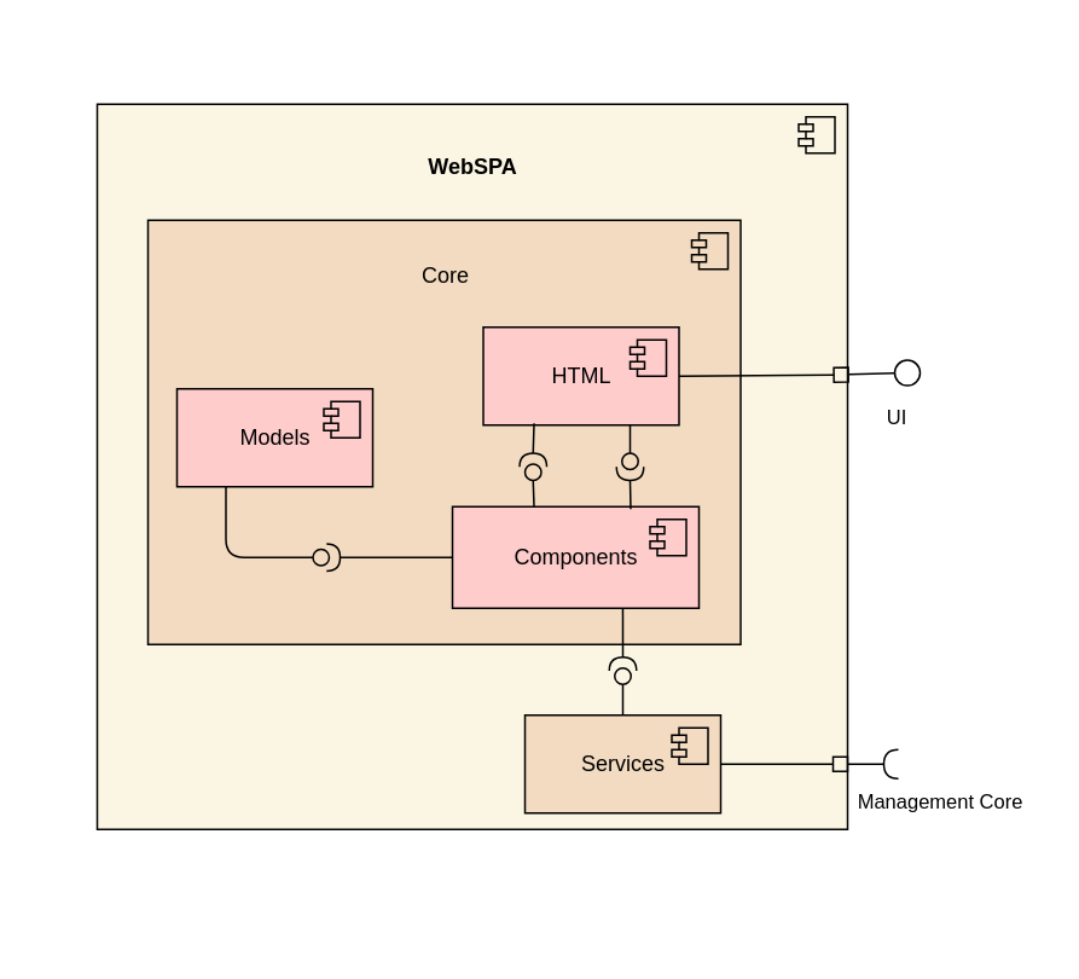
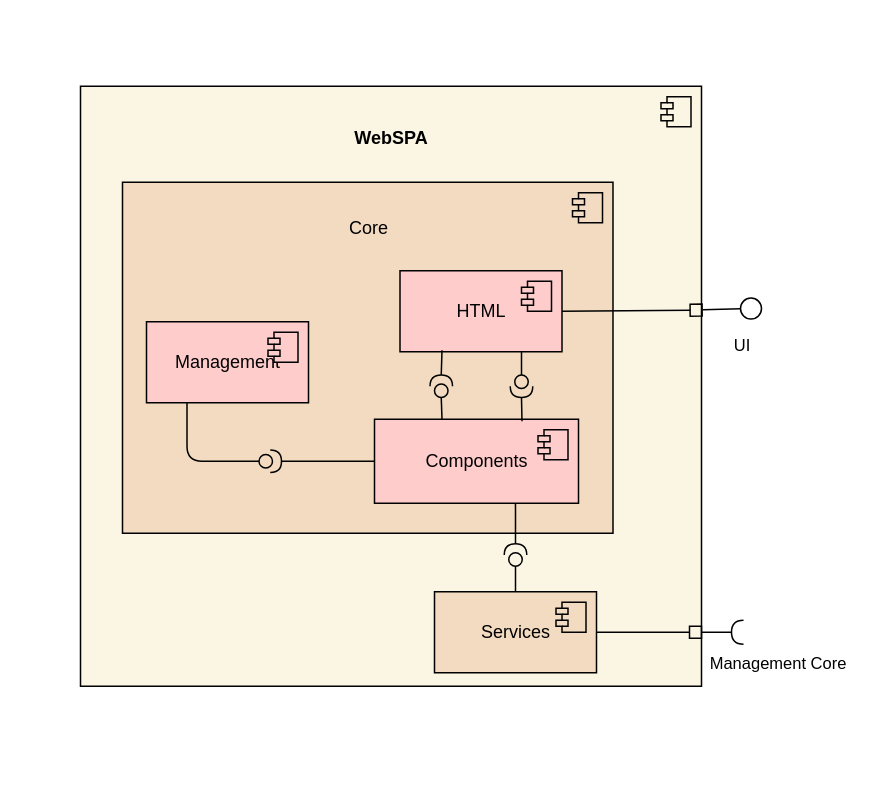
  <mxCell id="0" />
  <mxCell id="1" parent="0" />
  <mxCell id="2" value="" style="whiteSpace=wrap;html=1;strokeColor=none;fontColor=#000000;fillColor=none;" parent="1" vertex="1"><mxGeometry x="20" y="20" width="553" height="498" as="geometry" /></mxCell>
  <mxCell id="3" value="&lt;br&gt;&lt;b&gt;WebSPA&lt;br&gt;&lt;br&gt;&lt;br&gt;&lt;br&gt;&lt;br&gt;&lt;br&gt;&lt;br&gt;&lt;br&gt;&lt;br&gt;&lt;br&gt;&lt;br&gt;&lt;br&gt;&lt;br&gt;&lt;br&gt;&lt;br&gt;&lt;br&gt;&lt;br&gt;&lt;br&gt;&lt;br&gt;&lt;br&gt;&lt;br&gt;&lt;br&gt;&lt;br&gt;&lt;br&gt;&lt;br&gt;&lt;/b&gt;" style="html=1;dropTarget=0;fillColor=#fbf6e4;strokeColor=#000000;fontColor=#000000;" parent="1" vertex="1"><mxGeometry x="53" y="57" width="414" height="400" as="geometry" /></mxCell>
  <mxCell id="4" value="" style="shape=module;jettyWidth=8;jettyHeight=4;fillColor=#fbf6e4;strokeColor=#000000;" parent="3" vertex="1"><mxGeometry x="1" width="20" height="20" relative="1" as="geometry"><mxPoint x="-27" y="7" as="offset" /></mxGeometry></mxCell>
  <mxCell id="5" style="edgeStyle=none;html=1;strokeColor=#000000;fontColor=#000000;endArrow=circle;endFill=0;" parent="1" edge="1"><mxGeometry relative="1" as="geometry"><mxPoint x="508" y="205" as="targetPoint" /><mxPoint x="468" y="206" as="sourcePoint" /></mxGeometry></mxCell>
  <mxCell id="6" value="UI" style="edgeLabel;html=1;align=center;verticalAlign=middle;resizable=0;points=[];fontColor=#000000;labelBackgroundColor=none;" parent="5" vertex="1" connectable="0"><mxGeometry x="0.414" y="-5" relative="1" as="geometry"><mxPoint x="-3" y="19" as="offset" /></mxGeometry></mxCell>
  <mxCell id="7" style="edgeStyle=none;html=1;strokeColor=#000000;fontColor=#000000;endArrow=halfCircle;endFill=0;exitX=1;exitY=0.5;exitDx=0;exitDy=0;" parent="1" edge="1"><mxGeometry relative="1" as="geometry"><mxPoint x="495" y="421" as="targetPoint" /><mxPoint x="467" y="421" as="sourcePoint" /></mxGeometry></mxCell>
  <mxCell id="8" value="Management Core" style="edgeLabel;html=1;align=center;verticalAlign=middle;resizable=0;points=[];fontColor=#000000;labelBackgroundColor=none;" parent="7" vertex="1" connectable="0"><mxGeometry x="0.866" y="7" relative="1" as="geometry"><mxPoint x="24" y="27" as="offset" /></mxGeometry></mxCell>
  <mxCell id="9" style="edgeStyle=none;html=1;exitX=1;exitY=0.5;exitDx=0;exitDy=0;entryX=1;entryY=0.5;entryDx=0;entryDy=0;strokeColor=#000000;endArrow=box;endFill=0;" parent="1" source="10" edge="1"><mxGeometry relative="1" as="geometry"><mxPoint x="467" y="421" as="targetPoint" /></mxGeometry></mxCell>
  <mxCell id="10" value="Services" style="html=1;dropTarget=0;fillColor=#f2dbc0;strokeColor=#000000;fontColor=#000000;" parent="1" vertex="1"><mxGeometry x="289" y="394" width="108" height="54" as="geometry" /></mxCell>
  <mxCell id="11" value="" style="shape=module;jettyWidth=8;jettyHeight=4;fillColor=#f2dbc0;strokeColor=#000000;" parent="10" vertex="1"><mxGeometry x="1" width="20" height="20" relative="1" as="geometry"><mxPoint x="-27" y="7" as="offset" /></mxGeometry></mxCell>
  <mxCell id="12" value="Core&lt;br&gt;&lt;br&gt;&lt;br&gt;&lt;br&gt;&lt;br&gt;&lt;br&gt;&lt;br&gt;&lt;br&gt;&lt;br&gt;&lt;br&gt;&lt;br&gt;&lt;br&gt;&lt;br&gt;" style="html=1;dropTarget=0;fillColor=#f2dbc0;strokeColor=#000000;fontColor=#000000;" parent="1" vertex="1"><mxGeometry x="81" y="121" width="327" height="234" as="geometry" /></mxCell>
  <mxCell id="13" value="" style="shape=module;jettyWidth=8;jettyHeight=4;fillColor=#f2dbc0;strokeColor=#000000;" parent="12" vertex="1"><mxGeometry x="1" width="20" height="20" relative="1" as="geometry"><mxPoint x="-27" y="7" as="offset" /></mxGeometry></mxCell>
  <mxCell id="14" style="edgeStyle=none;html=1;exitX=0;exitY=0.5;exitDx=0;exitDy=0;exitPerimeter=0;entryX=0.5;entryY=0;entryDx=0;entryDy=0;strokeColor=#000000;endArrow=none;endFill=0;" parent="1" source="16" target="10" edge="1"><mxGeometry relative="1" as="geometry" /></mxCell>
  <mxCell id="15" style="edgeStyle=none;html=1;entryX=0.691;entryY=0.805;entryDx=0;entryDy=0;entryPerimeter=0;endArrow=none;endFill=0;strokeColor=#000000;" parent="1" source="16" target="23" edge="1"><mxGeometry relative="1" as="geometry" /></mxCell>
  <mxCell id="16" value="" style="shape=providedRequiredInterface;html=1;verticalLabelPosition=bottom;sketch=0;fillColor=none;strokeColor=#000000;direction=north;" parent="1" vertex="1"><mxGeometry x="335.5" y="362" width="15" height="15" as="geometry" /></mxCell>
- <mxCell id="17" value="Models" style="html=1;dropTarget=0;fillColor=#FFCCCC;strokeColor=#000000;fontColor=#000000;" parent="1" vertex="1"><mxGeometry x="97" y="214" width="108" height="54" as="geometry" /></mxCell>
+ <mxCell id="17" value="Management" style="html=1;dropTarget=0;fillColor=#FFCCCC;strokeColor=#000000;fontColor=#000000;" parent="1" vertex="1"><mxGeometry x="97" y="214" width="108" height="54" as="geometry" /></mxCell>
  <mxCell id="18" value="" style="shape=module;jettyWidth=8;jettyHeight=4;fillColor=#FFCCCC;strokeColor=#000000;" parent="17" vertex="1"><mxGeometry x="1" width="20" height="20" relative="1" as="geometry"><mxPoint x="-27" y="7" as="offset" /></mxGeometry></mxCell>
  <mxCell id="19" style="edgeStyle=none;html=1;exitX=1;exitY=0.5;exitDx=0;exitDy=0;strokeColor=#000000;endArrow=box;endFill=0;entryX=1.001;entryY=0.373;entryDx=0;entryDy=0;entryPerimeter=0;" parent="1" source="20" target="3" edge="1"><mxGeometry relative="1" as="geometry"><mxPoint x="468" y="208" as="targetPoint" /></mxGeometry></mxCell>
  <mxCell id="20" value="HTML" style="html=1;dropTarget=0;fillColor=#FFCCCC;strokeColor=#000000;fontColor=#000000;" parent="1" vertex="1"><mxGeometry x="266" y="180" width="108" height="54" as="geometry" /></mxCell>
  <mxCell id="21" value="" style="shape=module;jettyWidth=8;jettyHeight=4;fillColor=#FFCCCC;strokeColor=#000000;" parent="20" vertex="1"><mxGeometry x="1" width="20" height="20" relative="1" as="geometry"><mxPoint x="-27" y="7" as="offset" /></mxGeometry></mxCell>
  <mxCell id="22" style="edgeStyle=none;html=1;exitX=0;exitY=0.5;exitDx=0;exitDy=0;entryX=1;entryY=0.5;entryDx=0;entryDy=0;entryPerimeter=0;strokeColor=#000000;endArrow=none;endFill=0;" parent="1" source="23" target="26" edge="1"><mxGeometry relative="1" as="geometry" /></mxCell>
  <mxCell id="23" value="Components" style="html=1;dropTarget=0;fillColor=#FFCCCC;strokeColor=#000000;fontColor=#000000;" parent="1" vertex="1"><mxGeometry x="249" y="279" width="136" height="56" as="geometry" /></mxCell>
  <mxCell id="24" value="" style="shape=module;jettyWidth=8;jettyHeight=4;fillColor=#FFCCCC;strokeColor=#000000;" parent="23" vertex="1"><mxGeometry x="1" width="20" height="20" relative="1" as="geometry"><mxPoint x="-27" y="7" as="offset" /></mxGeometry></mxCell>
  <mxCell id="25" style="edgeStyle=none;html=1;exitX=0;exitY=0.5;exitDx=0;exitDy=0;exitPerimeter=0;entryX=0.25;entryY=1;entryDx=0;entryDy=0;strokeColor=#000000;endArrow=none;endFill=0;" parent="1" source="26" target="17" edge="1"><mxGeometry relative="1" as="geometry"><Array as="points"><mxPoint x="124" y="307" /></Array></mxGeometry></mxCell>
  <mxCell id="26" value="" style="shape=providedRequiredInterface;html=1;verticalLabelPosition=bottom;sketch=0;fillColor=none;strokeColor=#000000;direction=east;" parent="1" vertex="1"><mxGeometry x="172" y="299.5" width="15" height="15" as="geometry" /></mxCell>
  <mxCell id="27" style="edgeStyle=none;html=1;exitX=0;exitY=0.5;exitDx=0;exitDy=0;exitPerimeter=0;entryX=0.75;entryY=1;entryDx=0;entryDy=0;strokeColor=#000000;endArrow=none;endFill=0;" parent="1" source="29" target="20" edge="1"><mxGeometry relative="1" as="geometry" /></mxCell>
  <mxCell id="28" style="edgeStyle=none;html=1;exitX=1;exitY=0.5;exitDx=0;exitDy=0;exitPerimeter=0;entryX=0.723;entryY=0.024;entryDx=0;entryDy=0;entryPerimeter=0;strokeColor=#000000;endArrow=none;endFill=0;" parent="1" source="29" target="23" edge="1"><mxGeometry relative="1" as="geometry" /></mxCell>
  <mxCell id="29" value="" style="shape=providedRequiredInterface;html=1;verticalLabelPosition=bottom;sketch=0;fillColor=none;strokeColor=#000000;direction=south;" parent="1" vertex="1"><mxGeometry x="339.5" y="249.5" width="15" height="15" as="geometry" /></mxCell>
  <mxCell id="30" style="edgeStyle=none;html=1;exitX=1;exitY=0.5;exitDx=0;exitDy=0;exitPerimeter=0;strokeColor=#000000;endArrow=none;endFill=0;" parent="1" source="32" edge="1"><mxGeometry relative="1" as="geometry"><mxPoint x="294" y="233" as="targetPoint" /></mxGeometry></mxCell>
  <mxCell id="31" style="edgeStyle=none;html=1;exitX=0;exitY=0.5;exitDx=0;exitDy=0;exitPerimeter=0;entryX=0.331;entryY=0.009;entryDx=0;entryDy=0;entryPerimeter=0;strokeColor=#000000;endArrow=none;endFill=0;" parent="1" source="32" target="23" edge="1"><mxGeometry relative="1" as="geometry" /></mxCell>
  <mxCell id="32" value="" style="shape=providedRequiredInterface;html=1;verticalLabelPosition=bottom;sketch=0;fillColor=none;strokeColor=#000000;direction=north;" parent="1" vertex="1"><mxGeometry x="286" y="249.5" width="15" height="15" as="geometry" /></mxCell>
